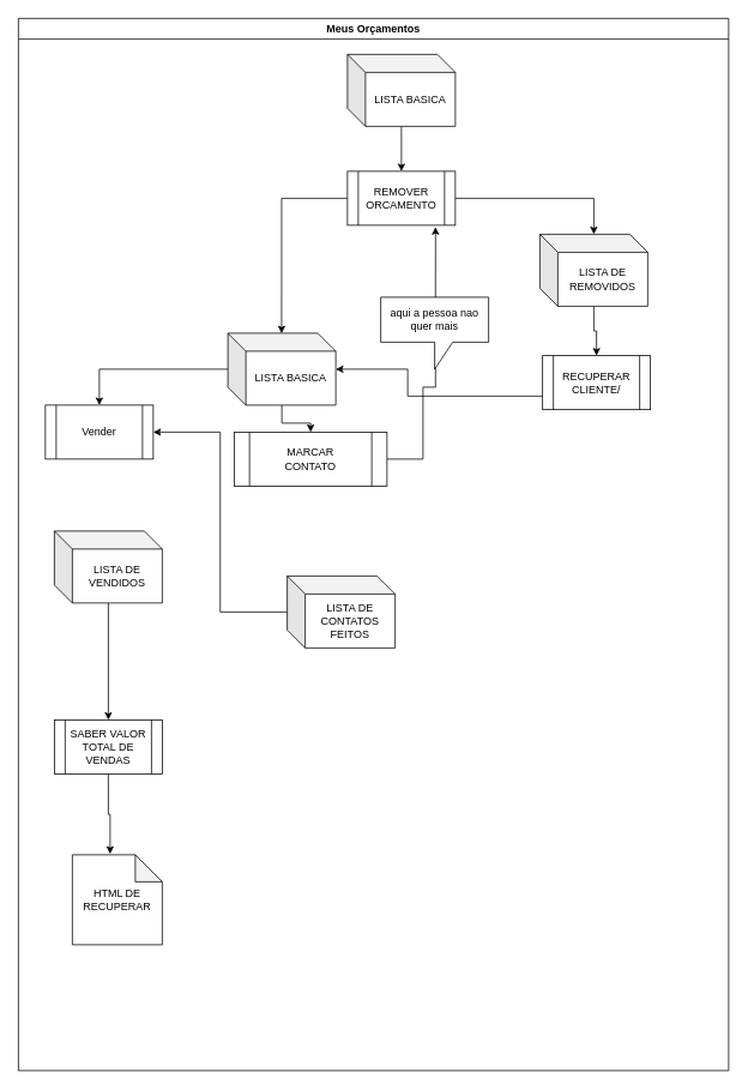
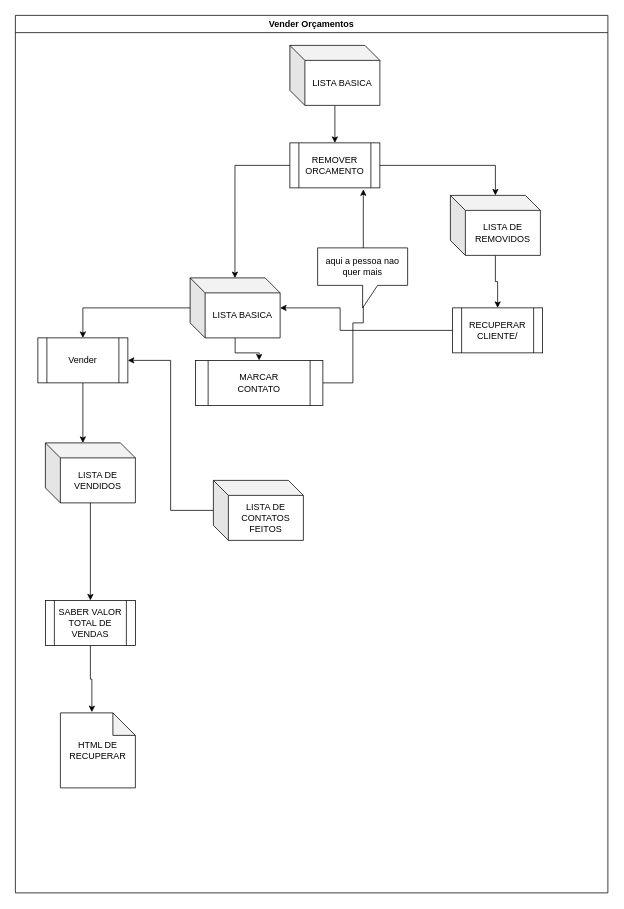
  <mxCell id="0" />
  <mxCell id="1" parent="0" />
- <mxCell id="2" value="Meus Orçamentos" style="swimlane;whiteSpace=wrap;html=1;" vertex="1" parent="1"><mxGeometry x="20" width="790" height="1170" as="geometry" y="20" /></mxCell>
+ <mxCell id="2" value="Vender Orçamentos" style="swimlane;whiteSpace=wrap;html=1;" vertex="1" parent="1"><mxGeometry x="20" width="790" height="1170" as="geometry" y="20" /></mxCell>
  <mxCell id="3" style="edgeStyle=orthogonalEdgeStyle;rounded=0;orthogonalLoop=1;jettySize=auto;html=1;entryX=0.5;entryY=0;entryDx=0;entryDy=0;" edge="1" parent="2" source="4" target="14"><mxGeometry relative="1" as="geometry" /></mxCell>
  <mxCell id="4" value="LISTA BASICA" style="shape=cube;whiteSpace=wrap;html=1;boundedLbl=1;backgroundOutline=1;darkOpacity=0.05;darkOpacity2=0.1;" vertex="1" parent="2"><mxGeometry x="366" y="40" width="120" height="80" as="geometry" /></mxCell>
+ <mxCell id="5" style="edgeStyle=orthogonalEdgeStyle;rounded=0;orthogonalLoop=1;jettySize=auto;html=1;entryX=0;entryY=0;entryDx=50;entryDy=0;entryPerimeter=0;" edge="1" parent="2" source="6" target="8"><mxGeometry relative="1" as="geometry" /></mxCell>
  <mxCell id="6" value="Vender" style="shape=process;whiteSpace=wrap;html=1;backgroundOutline=1;" vertex="1" parent="2"><mxGeometry x="30" y="430" width="120" height="60" as="geometry" /></mxCell>
  <mxCell id="7" style="edgeStyle=orthogonalEdgeStyle;rounded=0;orthogonalLoop=1;jettySize=auto;html=1;entryX=0.5;entryY=0;entryDx=0;entryDy=0;" edge="1" parent="2" source="8" target="10"><mxGeometry relative="1" as="geometry" /></mxCell>
  <mxCell id="8" value="LISTA DE VENDIDOS" style="shape=cube;whiteSpace=wrap;html=1;boundedLbl=1;backgroundOutline=1;darkOpacity=0.05;darkOpacity2=0.1;" vertex="1" parent="2"><mxGeometry x="40" y="570" width="120" height="80" as="geometry" /></mxCell>
  <mxCell id="9" style="edgeStyle=orthogonalEdgeStyle;rounded=0;orthogonalLoop=1;jettySize=auto;html=1;entryX=0.42;entryY=-0.01;entryDx=0;entryDy=0;entryPerimeter=0;" edge="1" parent="2" source="10" target="11"><mxGeometry relative="1" as="geometry" /></mxCell>
  <mxCell id="10" value="SABER VALOR TOTAL DE VENDAS" style="shape=process;whiteSpace=wrap;html=1;backgroundOutline=1;" vertex="1" parent="2"><mxGeometry x="40" y="780" width="120" height="60" as="geometry" /></mxCell>
  <mxCell id="11" value="HTML DE RECUPERAR" style="shape=note;whiteSpace=wrap;html=1;backgroundOutline=1;darkOpacity=0.05;" vertex="1" parent="2"><mxGeometry x="60" y="930" width="100" height="100" as="geometry" /></mxCell>
  <mxCell id="12" style="edgeStyle=orthogonalEdgeStyle;rounded=0;orthogonalLoop=1;jettySize=auto;html=1;entryX=0.498;entryY=0.003;entryDx=0;entryDy=0;entryPerimeter=0;" edge="1" parent="2" source="14" target="17"><mxGeometry relative="1" as="geometry" /></mxCell>
  <mxCell id="13" style="edgeStyle=orthogonalEdgeStyle;rounded=0;orthogonalLoop=1;jettySize=auto;html=1;" edge="1" parent="2" source="14" target="23"><mxGeometry relative="1" as="geometry" /></mxCell>
  <mxCell id="14" value="REMOVER ORCAMENTO" style="shape=process;whiteSpace=wrap;html=1;backgroundOutline=1;" vertex="1" parent="2"><mxGeometry x="366" y="170" width="120" height="60" as="geometry" /></mxCell>
  <mxCell id="15" style="edgeStyle=orthogonalEdgeStyle;rounded=0;orthogonalLoop=1;jettySize=auto;html=1;entryX=0.5;entryY=0;entryDx=0;entryDy=0;" edge="1" parent="2" source="17" target="6"><mxGeometry relative="1" as="geometry" /></mxCell>
  <mxCell id="16" value="" style="edgeStyle=orthogonalEdgeStyle;rounded=0;orthogonalLoop=1;jettySize=auto;html=1;" edge="1" parent="2" source="17" target="19"><mxGeometry relative="1" as="geometry" /></mxCell>
  <mxCell id="17" value="LISTA BASICA" style="shape=cube;whiteSpace=wrap;html=1;boundedLbl=1;backgroundOutline=1;darkOpacity=0.05;darkOpacity2=0.1;" vertex="1" parent="2"><mxGeometry x="233" y="350" width="120" height="80" as="geometry" /></mxCell>
  <mxCell id="18" style="edgeStyle=orthogonalEdgeStyle;rounded=0;orthogonalLoop=1;jettySize=auto;html=1;entryX=0.816;entryY=1.033;entryDx=0;entryDy=0;entryPerimeter=0;" edge="1" parent="2" source="19" target="14"><mxGeometry relative="1" as="geometry"><Array as="points"><mxPoint x="450" y="490" /><mxPoint x="450" y="410" /><mxPoint x="464" y="410" /></Array></mxGeometry></mxCell>
  <mxCell id="19" value="MARCAR &lt;br&gt;CONTATO" style="shape=process;whiteSpace=wrap;html=1;backgroundOutline=1;" vertex="1" parent="2"><mxGeometry x="240" y="460" width="170" height="60" as="geometry" /></mxCell>
  <mxCell id="20" style="edgeStyle=orthogonalEdgeStyle;rounded=0;orthogonalLoop=1;jettySize=auto;html=1;entryX=1;entryY=0.5;entryDx=0;entryDy=0;" edge="1" parent="2" source="21" target="6"><mxGeometry relative="1" as="geometry" /></mxCell>
- <mxCell id="21" value="LISTA DE CONTATOS FEITOS" style="shape=cube;whiteSpace=wrap;html=1;boundedLbl=1;backgroundOutline=1;darkOpacity=0.05;darkOpacity2=0.1;" vertex="1" parent="2"><mxGeometry x="299" y="620" width="120" height="80" as="geometry" /></mxCell>
+ <mxCell id="21" value="LISTA DE CONTATOS FEITOS" style="shape=cube;whiteSpace=wrap;html=1;boundedLbl=1;backgroundOutline=1;darkOpacity=0.05;darkOpacity2=0.1;" vertex="1" parent="2"><mxGeometry x="264" y="620" width="120" height="80" as="geometry" /></mxCell>
  <mxCell id="22" value="" style="edgeStyle=orthogonalEdgeStyle;rounded=0;orthogonalLoop=1;jettySize=auto;html=1;" edge="1" parent="2" source="23" target="26"><mxGeometry relative="1" as="geometry" /></mxCell>
  <mxCell id="23" value="LISTA DE REMOVIDOS" style="shape=cube;whiteSpace=wrap;html=1;boundedLbl=1;backgroundOutline=1;darkOpacity=0.05;darkOpacity2=0.1;" vertex="1" parent="2"><mxGeometry x="580" y="240" width="120" height="80" as="geometry" /></mxCell>
  <mxCell id="24" value="aqui a pessoa nao quer mais" style="shape=callout;whiteSpace=wrap;html=1;perimeter=calloutPerimeter;" vertex="1" parent="2"><mxGeometry x="403" y="310" width="120" height="80" as="geometry" /></mxCell>
  <mxCell id="25" style="edgeStyle=orthogonalEdgeStyle;rounded=0;orthogonalLoop=1;jettySize=auto;html=1;" edge="1" parent="2" source="26" target="17"><mxGeometry relative="1" as="geometry"><Array as="points"><mxPoint x="433" y="420" /><mxPoint x="433" y="390" /></Array></mxGeometry></mxCell>
- <mxCell id="26" value="RECUPERAR CLIENTE/" style="shape=process;whiteSpace=wrap;html=1;backgroundOutline=1;" vertex="1" parent="2"><mxGeometry x="583" y="375" width="120" height="60" as="geometry" /></mxCell>
+ <mxCell id="26" value="RECUPERAR CLIENTE/" style="shape=process;whiteSpace=wrap;html=1;backgroundOutline=1;" vertex="1" parent="2"><mxGeometry x="583" y="390" width="120" height="60" as="geometry" /></mxCell>
